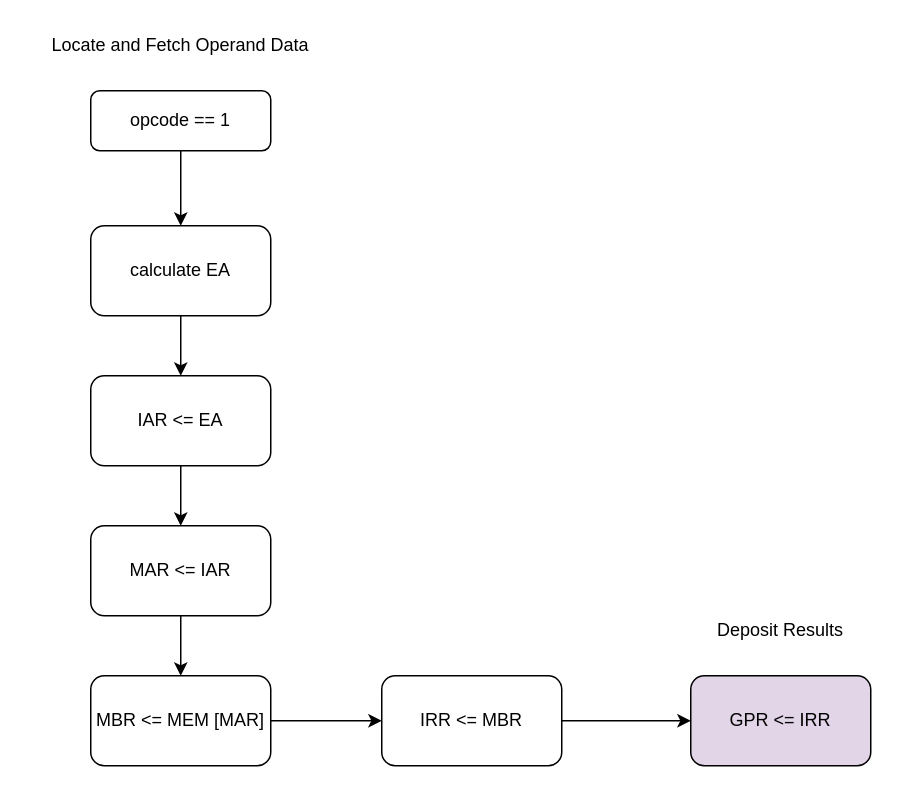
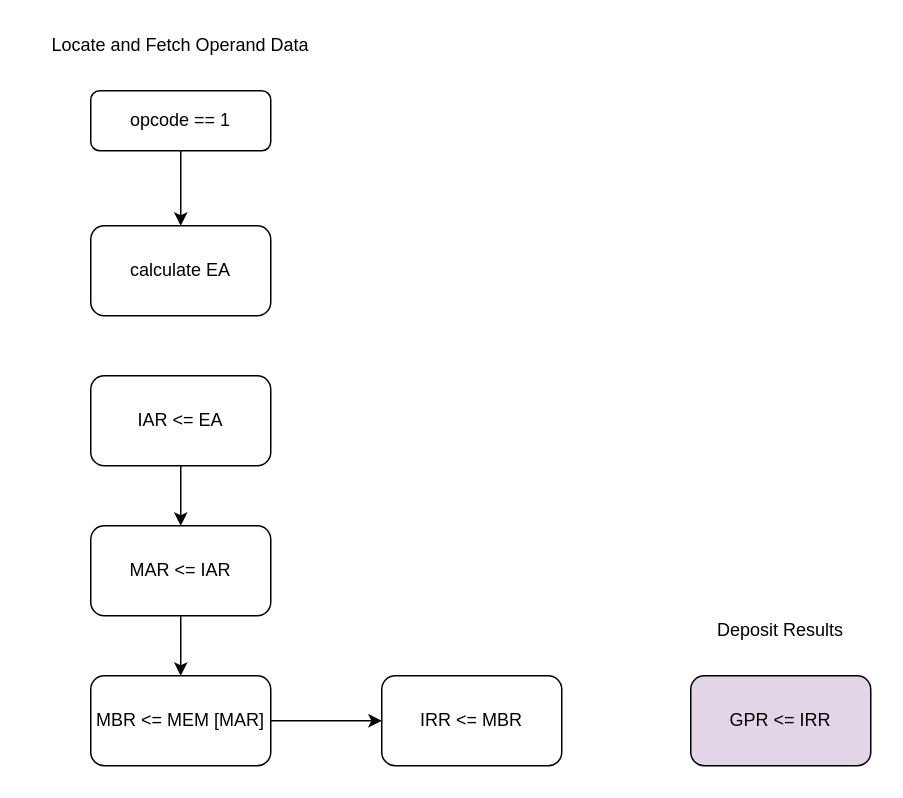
  <mxCell id="0" />
  <mxCell id="1" parent="0" />
  <mxCell id="2" value="" style="edgeStyle=orthogonalEdgeStyle;rounded=0;orthogonalLoop=1;jettySize=auto;html=1;" edge="1" parent="1" source="3" target="5"><mxGeometry relative="1" as="geometry" /></mxCell>
  <mxCell id="3" value="opcode == 1" style="rounded=1;whiteSpace=wrap;html=1;fontSize=12;glass=0;strokeWidth=1;shadow=0;" parent="1" vertex="1"><mxGeometry x="60" y="60" width="120" height="40" as="geometry" /></mxCell>
- <mxCell id="4" value="" style="edgeStyle=orthogonalEdgeStyle;rounded=0;orthogonalLoop=1;jettySize=auto;html=1;" edge="1" parent="1" source="5" target="7"><mxGeometry relative="1" as="geometry" /></mxCell>
  <mxCell id="5" value="calculate EA" style="rounded=1;whiteSpace=wrap;html=1;" vertex="1" parent="1"><mxGeometry x="60" y="150" width="120" height="60" as="geometry" /></mxCell>
  <mxCell id="6" value="" style="edgeStyle=orthogonalEdgeStyle;rounded=0;orthogonalLoop=1;jettySize=auto;html=1;" edge="1" parent="1" source="7" target="9"><mxGeometry relative="1" as="geometry" /></mxCell>
  <mxCell id="7" value="IAR &amp;lt;= EA" style="rounded=1;whiteSpace=wrap;html=1;" vertex="1" parent="1"><mxGeometry x="60" y="250" width="120" height="60" as="geometry" /></mxCell>
  <mxCell id="8" value="" style="edgeStyle=orthogonalEdgeStyle;rounded=0;orthogonalLoop=1;jettySize=auto;html=1;" edge="1" parent="1" source="9" target="11"><mxGeometry relative="1" as="geometry" /></mxCell>
  <mxCell id="9" value="MAR &amp;lt;= IAR" style="rounded=1;whiteSpace=wrap;html=1;" vertex="1" parent="1"><mxGeometry x="60" y="350" width="120" height="60" as="geometry" /></mxCell>
  <mxCell id="10" value="" style="edgeStyle=orthogonalEdgeStyle;rounded=0;orthogonalLoop=1;jettySize=auto;html=1;" edge="1" parent="1" source="11" target="13"><mxGeometry relative="1" as="geometry" /></mxCell>
  <mxCell id="11" value="MBR &amp;lt;= MEM [MAR]" style="rounded=1;whiteSpace=wrap;html=1;" vertex="1" parent="1"><mxGeometry x="60" y="450" width="120" height="60" as="geometry" /></mxCell>
- <mxCell id="12" value="" style="edgeStyle=orthogonalEdgeStyle;rounded=0;orthogonalLoop=1;jettySize=auto;html=1;" edge="1" parent="1" source="13" target="14"><mxGeometry relative="1" as="geometry" /></mxCell>
  <mxCell id="13" value="IRR &amp;lt;= MBR" style="rounded=1;whiteSpace=wrap;html=1;" vertex="1" parent="1"><mxGeometry x="254" y="450" width="120" height="60" as="geometry" /></mxCell>
  <mxCell id="14" value="GPR &amp;lt;= IRR" style="rounded=1;whiteSpace=wrap;html=1;fillColor=#e1d5e7;" vertex="1" parent="1"><mxGeometry x="460" y="450" width="120" height="60" as="geometry" /></mxCell>
  <mxCell id="15" value="Locate and Fetch Operand Data" style="text;html=1;strokeColor=none;fillColor=none;align=center;verticalAlign=middle;whiteSpace=wrap;rounded=0;" vertex="1" parent="1"><mxGeometry x="20" y="20" width="200" height="20" as="geometry" /></mxCell>
  <mxCell id="16" value="Deposit Results" style="text;html=1;strokeColor=none;fillColor=none;align=center;verticalAlign=middle;whiteSpace=wrap;rounded=0;" vertex="1" parent="1"><mxGeometry x="470" y="410" width="100" height="20" as="geometry" /></mxCell>
